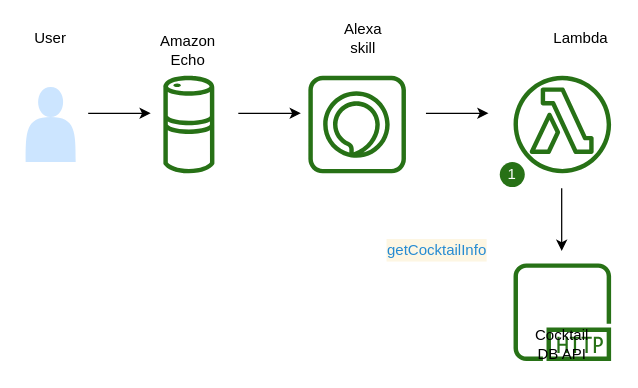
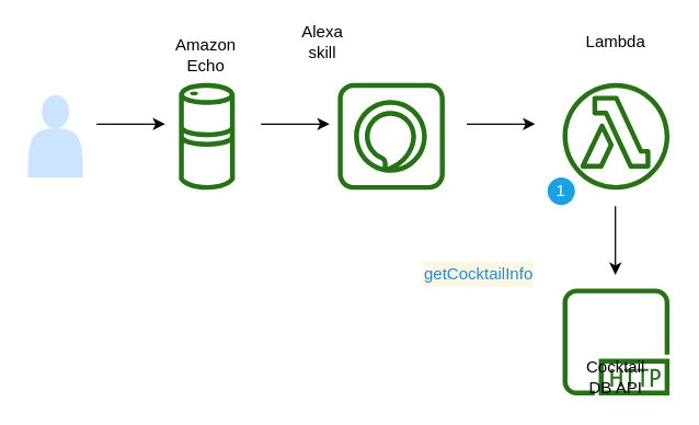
  <mxCell id="0" />
  <mxCell id="1" parent="0" />
  <mxCell id="2" value="" style="outlineConnect=0;fontColor=#232F3E;gradientColor=none;fillColor=#277116;strokeColor=none;dashed=0;verticalLabelPosition=bottom;verticalAlign=top;align=center;html=1;fontSize=12;fontStyle=0;aspect=fixed;pointerEvents=1;shape=mxgraph.aws4.lambda_function;" parent="1" vertex="1"><mxGeometry x="410" y="60" width="78" height="78" as="geometry" /></mxCell>
  <mxCell id="3" value="" style="outlineConnect=0;fontColor=#232F3E;gradientColor=none;fillColor=#277116;strokeColor=none;dashed=0;verticalLabelPosition=bottom;verticalAlign=top;align=center;html=1;fontSize=12;fontStyle=0;aspect=fixed;pointerEvents=1;shape=mxgraph.aws4.alexa_skill;" parent="1" vertex="1"><mxGeometry x="246" y="60" width="78" height="78" as="geometry" /></mxCell>
  <mxCell id="4" value="" style="outlineConnect=0;fontColor=#232F3E;gradientColor=none;fillColor=#277116;strokeColor=none;dashed=0;verticalLabelPosition=bottom;verticalAlign=top;align=center;html=1;fontSize=12;fontStyle=0;aspect=fixed;pointerEvents=1;shape=mxgraph.aws4.echo;" parent="1" vertex="1"><mxGeometry x="130" y="60" width="41" height="78" as="geometry" /></mxCell>
  <mxCell id="5" value="" style="shape=actor;whiteSpace=wrap;html=1;strokeColor=none;fillColor=#CCE5FF;" parent="1" vertex="1"><mxGeometry x="20" y="69" width="40" height="60" as="geometry" /></mxCell>
  <mxCell id="6" value="" style="outlineConnect=0;fontColor=#232F3E;gradientColor=none;fillColor=#277116;strokeColor=none;dashed=0;verticalLabelPosition=bottom;verticalAlign=top;align=center;html=1;fontSize=12;fontStyle=0;aspect=fixed;pointerEvents=1;shape=mxgraph.aws4.http_protocol;" parent="1" vertex="1"><mxGeometry x="410" y="210" width="78" height="78" as="geometry" /></mxCell>
  <mxCell id="7" value="" style="endArrow=classic;html=1;" parent="1" edge="1"><mxGeometry width="50" height="50" relative="1" as="geometry"><mxPoint x="70" y="90" as="sourcePoint" /><mxPoint x="120" y="90" as="targetPoint" /></mxGeometry></mxCell>
  <mxCell id="8" value="" style="endArrow=classic;html=1;" parent="1" edge="1"><mxGeometry width="50" height="50" relative="1" as="geometry"><mxPoint x="190" y="90" as="sourcePoint" /><mxPoint x="240" y="90" as="targetPoint" /></mxGeometry></mxCell>
  <mxCell id="9" value="" style="endArrow=classic;html=1;" parent="1" edge="1"><mxGeometry width="50" height="50" relative="1" as="geometry"><mxPoint x="340" y="90" as="sourcePoint" /><mxPoint x="390" y="90" as="targetPoint" /></mxGeometry></mxCell>
  <mxCell id="10" value="" style="endArrow=classic;html=1;" parent="1" edge="1"><mxGeometry width="50" height="50" relative="1" as="geometry"><mxPoint x="448.5" y="150" as="sourcePoint" /><mxPoint x="448.5" y="200" as="targetPoint" /></mxGeometry></mxCell>
- <mxCell id="11" value="User" style="text;html=1;strokeColor=none;fillColor=none;align=center;verticalAlign=middle;whiteSpace=wrap;rounded=0;" parent="1" vertex="1"><mxGeometry x="20" y="20" width="40" height="20" as="geometry" /></mxCell>
  <mxCell id="12" value="Amazon Echo" style="text;html=1;strokeColor=none;fillColor=none;align=center;verticalAlign=middle;whiteSpace=wrap;rounded=0;" parent="1" vertex="1"><mxGeometry x="130" y="30" width="40" height="20" as="geometry" /></mxCell>
- <mxCell id="13" value="Alexa skill" style="text;html=1;strokeColor=none;fillColor=none;align=center;verticalAlign=middle;whiteSpace=wrap;rounded=0;" parent="1" vertex="1"><mxGeometry x="270" y="20" width="40" height="20" as="geometry" /></mxCell>
- <mxCell id="14" value="Lambda" style="text;html=1;strokeColor=none;fillColor=none;align=center;verticalAlign=middle;whiteSpace=wrap;rounded=0;" parent="1" vertex="1"><mxGeometry x="444" y="20" width="40" height="20" as="geometry" /></mxCell>
+ <mxCell id="13" value="Alexa skill" style="text;html=1;strokeColor=none;fillColor=none;align=center;verticalAlign=middle;whiteSpace=wrap;rounded=0;" parent="1" vertex="1"><mxGeometry x="215" y="20" width="40" height="20" as="geometry" /></mxCell>
+ <mxCell id="14" value="Lambda" style="text;html=1;strokeColor=none;fillColor=none;align=center;verticalAlign=middle;whiteSpace=wrap;rounded=0;" parent="1" vertex="1"><mxGeometry x="429" y="20" width="40" height="20" as="geometry" /></mxCell>
  <mxCell id="15" value="Cocktail DB API" style="text;html=1;strokeColor=none;fillColor=none;align=center;verticalAlign=middle;whiteSpace=wrap;rounded=0;" parent="1" vertex="1"><mxGeometry x="429" y="265" width="40" height="20" as="geometry" /></mxCell>
  <mxCell id="16" value="&lt;div style=&quot;background-color: rgb(253 , 246 , 227) ; line-height: 18px&quot;&gt;&lt;div style=&quot;line-height: 18px&quot;&gt;&lt;div style=&quot;color: rgb(51 , 51 , 51) ; line-height: 18px&quot;&gt;&lt;span style=&quot;color: #268bd2&quot;&gt;getCocktailInfo&lt;/span&gt;&lt;/div&gt;&lt;/div&gt;&lt;/div&gt;" style="text;html=1;align=center;verticalAlign=middle;whiteSpace=wrap;rounded=0;fillColor=#FFFFFF;" parent="1" vertex="1"><mxGeometry x="329" y="189" width="40" height="20" as="geometry" /></mxCell>
- <mxCell id="17" value="1" style="ellipse;whiteSpace=wrap;html=1;aspect=fixed;fillColor=#277116;fontColor=#ffffff;strokeColor=none;" parent="1" vertex="1"><mxGeometry x="399" y="129" width="20" height="20" as="geometry" /></mxCell>
+ <mxCell id="17" value="1" style="ellipse;whiteSpace=wrap;html=1;aspect=fixed;fillColor=#1ba1e2;fontColor=#ffffff;strokeColor=none;" parent="1" vertex="1"><mxGeometry x="399" y="129" width="20" height="20" as="geometry" /></mxCell>
